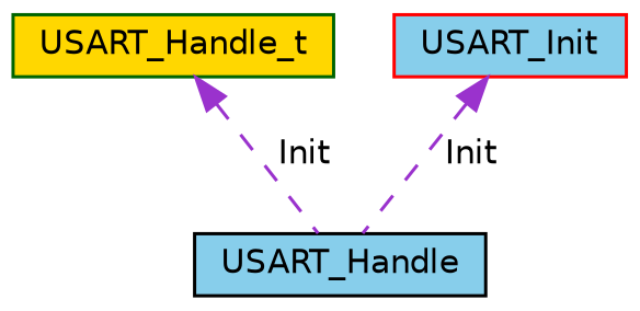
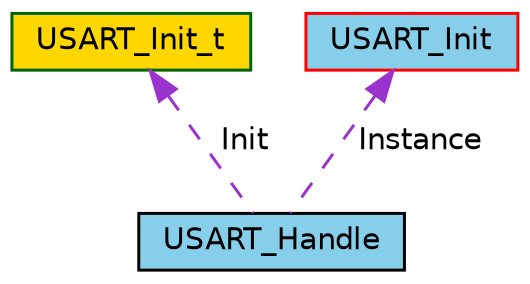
  digraph {
    node [fillcolor=skyblue fontname=Helvetica fontsize=10 shape=record style=filled]
    edge [color=darkorchid3 dir=back fontname=Helvetica fontsize=10 labelfontname=Helvetica labelfontsize=10 style=dashed]
    n1 [color=black fontcolor=black height=0.2 label=USART_Handle width=0.4]
-   n2 [color=darkgreen fillcolor=gold height=0.2 label=USART_Handle_t width=0.4]
+   n2 [color=darkgreen fillcolor=gold height=0.2 label=USART_Init_t width=0.4]
    n3 [color=red height=0.2 label=USART_Init width=0.4]
    n2 -> n1 [label=" Init"]
-   n3 -> n1 [label=" Init"]
+   n3 -> n1 [label=" Instance"]
  }
